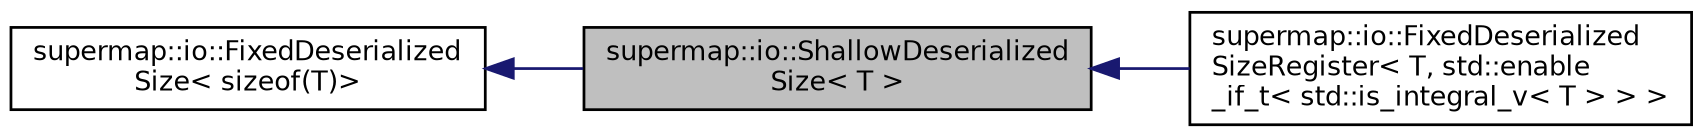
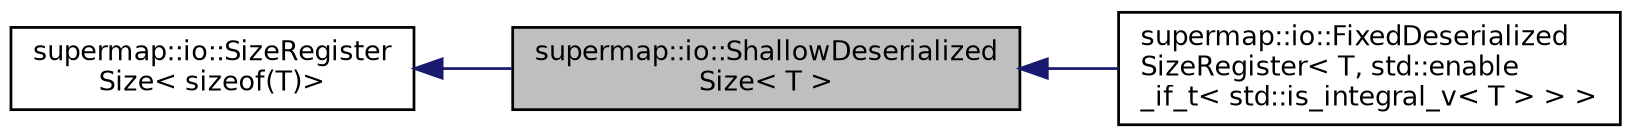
  digraph {
    rankdir=LR
    node [color=black fillcolor=white fontname=Helvetica fontsize=10 shape=record style=filled]
    edge [color=midnightblue dir=back fontname=Helvetica fontsize=10 labelfontname=Helvetica labelfontsize=10 style=solid]
    n1 [fillcolor=grey75 fontcolor=black height=0.2 label="supermap::io::ShallowDeserialized\lSize\< T \>" width=0.4]
    n2 [height=0.2 label="supermap::io::FixedDeserialized\lSizeRegister\< T, std::enable\l_if_t\< std::is_integral_v\< T \> \> \>" width=0.4]
-   n3 [height=0.2 label="supermap::io::FixedDeserialized\lSize\< sizeof(T)\>" width=0.4]
+   n3 [height=0.2 label="supermap::io::SizeRegister\lSize\< sizeof(T)\>" width=0.4]
    n1 -> n2
    n3 -> n1
  }
